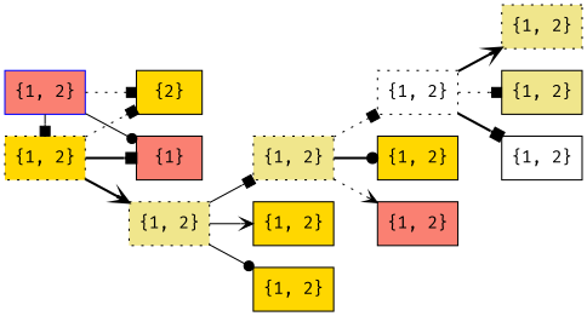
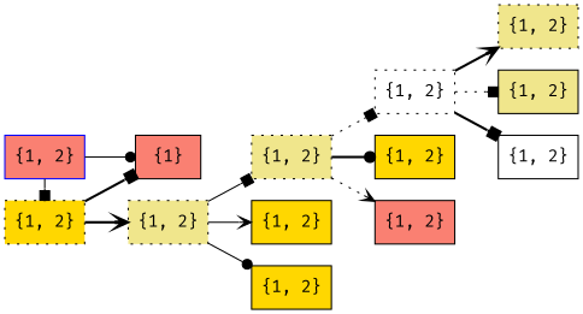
  digraph {
    rankdir=LR
    node [fontname="Fira Code" shape=rect style=filled fillcolor=gold]
    edge [arrowhead=box style=solid]
    n1 [color=blue label="{1, 2}" fillcolor=salmon]
    n2 [label="{1, 2}" style="dotted,filled"]
    n3 [label="{1, 2}" style="dotted,filled" fillcolor=khaki]
    n4 [label="{1, 2}" style="dotted,filled" fillcolor=khaki]
    n5 [label="{1, 2}" style="dotted,filled" fillcolor=white]
    n6 [label="{1, 2}" style="dotted,filled" fillcolor=khaki]
    n7 [label="{1}" fillcolor=salmon]
-   n8 [label="{2}"]
    n9 [label="{1, 2}"]
    n10 [label="{1, 2}"]
    n11 [label="{1, 2}"]
    n12 [label="{1, 2}" fillcolor=salmon]
    n13 [label="{1, 2}" fillcolor=khaki]
    n14 [label="{1, 2}" fillcolor=white]
    subgraph sub_1 {
      rank=same
      n1
      n2
    }
    subgraph sub_2 {
      n2
      n3
      n4
      n5
      n6
    }
    n1 -> n2
    n1 -> n7 [arrowhead=dot]
-   n1 -> n8 [style=dotted]
    n2 -> n3 [arrowhead=vee style=bold]
    n2 -> n7 [style=bold]
-   n2 -> n8 [style=dotted]
    n3 -> n4
    n3 -> n9 [arrowhead=vee]
    n3 -> n10 [arrowhead=dot]
    n4 -> n5 [style=dotted]
    n4 -> n11 [arrowhead=dot style=bold]
    n4 -> n12 [arrowhead=vee style=dotted]
    n5 -> n6 [arrowhead=vee style=bold]
    n5 -> n13 [style=dotted]
    n5 -> n14 [style=bold]
  }
